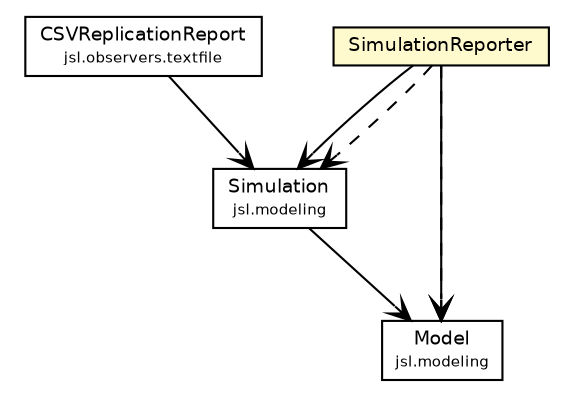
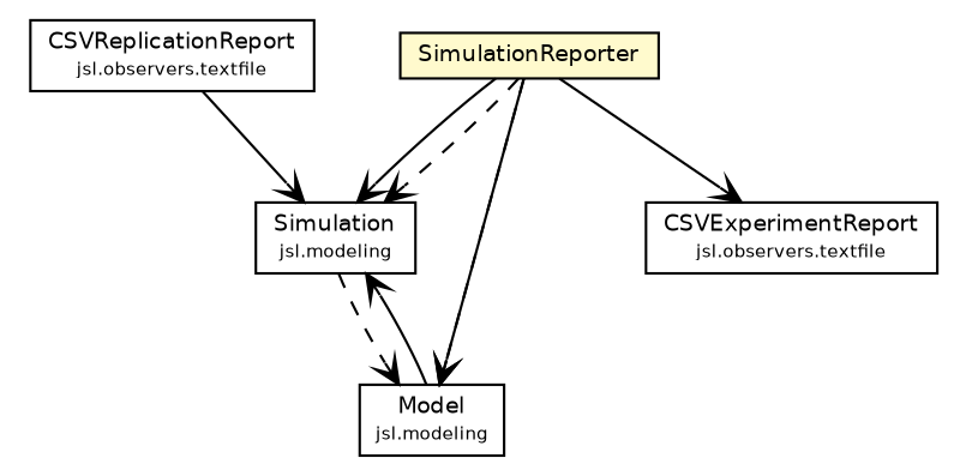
  digraph {
    nodesep=0.25
    ranksep=0.5
    node [fontcolor=black fontname=Helvetica fontsize=9.0 shape=plaintext]
    edge [arrowhead=open color=black fontcolor=black fontname=Helvetica fontsize=10.0 headport=p labelfontname=Helvetica labelfontsize=10 tailport=p]
    n1 [label=<<table title="jsl.modeling.Simulation" border="0" cellborder="1" cellspacing="0" cellpadding="2" port="p" href="../../modeling/Simulation.html"> 		<tr><td><table border="0" cellspacing="0" cellpadding="1"> <tr><td align="center" balign="center"> Simulation </td></tr> <tr><td align="center" balign="center"><font point-size="7.0"> jsl.modeling </font></td></tr> 		</table></td></tr> 		</table>>]
    n2 [label=<<table title="jsl.modeling.Model" border="0" cellborder="1" cellspacing="0" cellpadding="2" port="p" href="../../modeling/Model.html"> 		<tr><td><table border="0" cellspacing="0" cellpadding="1"> <tr><td align="center" balign="center"> Model </td></tr> <tr><td align="center" balign="center"><font point-size="7.0"> jsl.modeling </font></td></tr> 		</table></td></tr> 		</table>>]
    n3 [label=<<table title="jsl.observers.textfile.CSVReplicationReport" border="0" cellborder="1" cellspacing="0" cellpadding="2" port="p" href="../../observers/textfile/CSVReplicationReport.html"> 		<tr><td><table border="0" cellspacing="0" cellpadding="1"> <tr><td align="center" balign="center"> CSVReplicationReport </td></tr> <tr><td align="center" balign="center"><font point-size="7.0"> jsl.observers.textfile </font></td></tr> 		</table></td></tr> 		</table>>]
+   n4 [label=<<table title="jsl.observers.textfile.CSVExperimentReport" border="0" cellborder="1" cellspacing="0" cellpadding="2" port="p" href="../../observers/textfile/CSVExperimentReport.html"> 		<tr><td><table border="0" cellspacing="0" cellpadding="1"> <tr><td align="center" balign="center"> CSVExperimentReport </td></tr> <tr><td align="center" balign="center"><font point-size="7.0"> jsl.observers.textfile </font></td></tr> 		</table></td></tr> 		</table>>]
    n5 [label=<<table title="jsl.utilities.reporting.SimulationReporter" border="0" cellborder="1" cellspacing="0" cellpadding="2" port="p" bgcolor="lemonChiffon" href="./SimulationReporter.html"> 		<tr><td><table border="0" cellspacing="0" cellpadding="1"> <tr><td align="center" balign="center"> SimulationReporter </td></tr> 		</table></td></tr> 		</table>>]
-   n1 -> n2
+   n1 -> n2 [style=dashed]
+   n2 -> n1
    n3 -> n1 [style=solid]
    n5 -> n1
    n5 -> n1 [style=dashed]
    n5 -> n2
    n5 -> n2 [style=dashed]
+   n5 -> n4
  }
